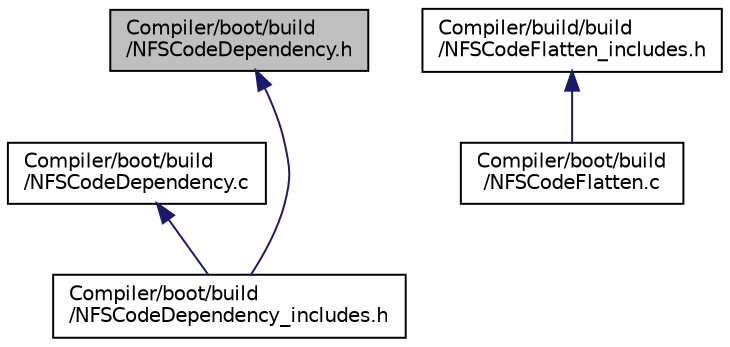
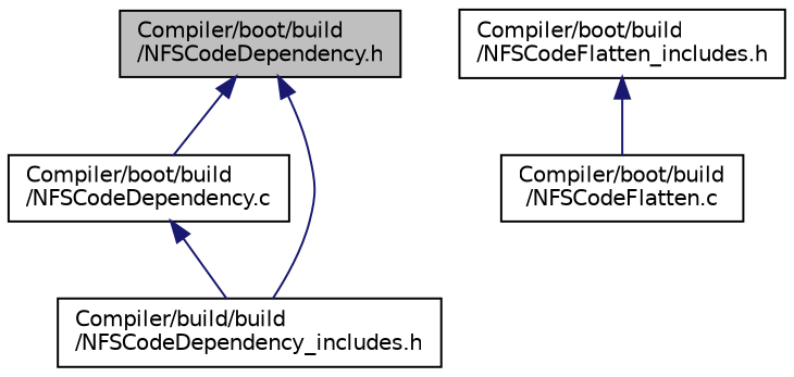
  digraph {
    node [color=black fillcolor=white fontname=Helvetica fontsize=10 shape=record style=filled]
    edge [color=midnightblue dir=back fontname=Helvetica fontsize=10 labelfontname=Helvetica labelfontsize=10 style=solid]
    n1 [fillcolor=grey75 fontcolor=black height=0.2 label="Compiler/boot/build\l/NFSCodeDependency.h" width=0.4]
    n2 [height=0.2 label="Compiler/boot/build\l/NFSCodeDependency.c" width=0.4]
-   n3 [height=0.2 label="Compiler/boot/build\l/NFSCodeDependency_includes.h" width=0.4]
-   n4 [height=0.2 label="Compiler/build/build\l/NFSCodeFlatten_includes.h" width=0.4]
+   n3 [height=0.2 label="Compiler/build/build\l/NFSCodeDependency_includes.h" width=0.4]
+   n4 [height=0.2 label="Compiler/boot/build\l/NFSCodeFlatten_includes.h" width=0.4]
    n5 [height=0.2 label="Compiler/boot/build\l/NFSCodeFlatten.c" width=0.4]
+   n1 -> n2
    n1 -> n3
    n2 -> n3
    n4 -> n5
  }
